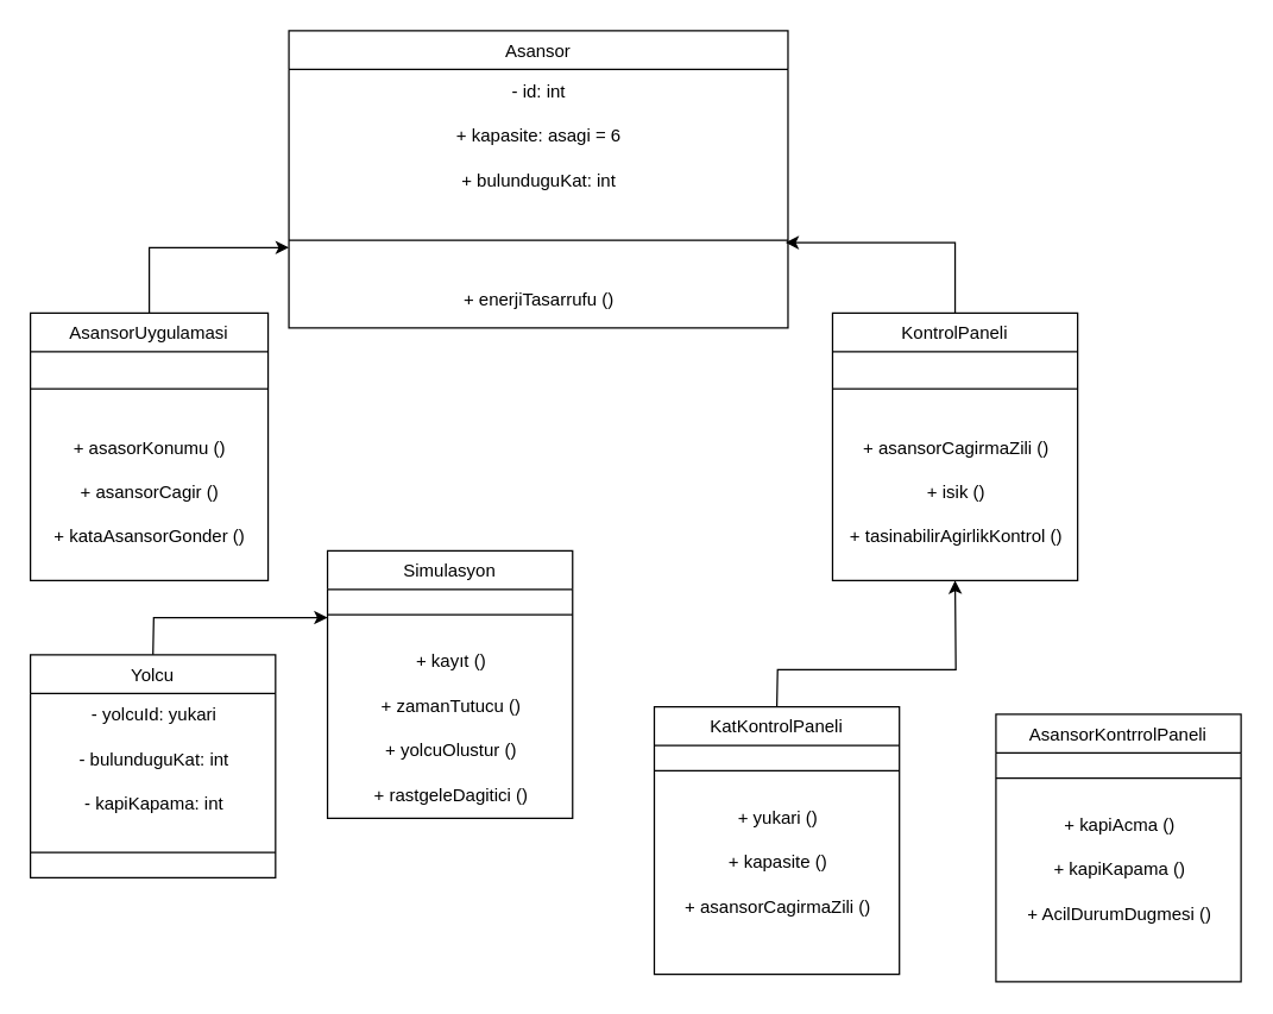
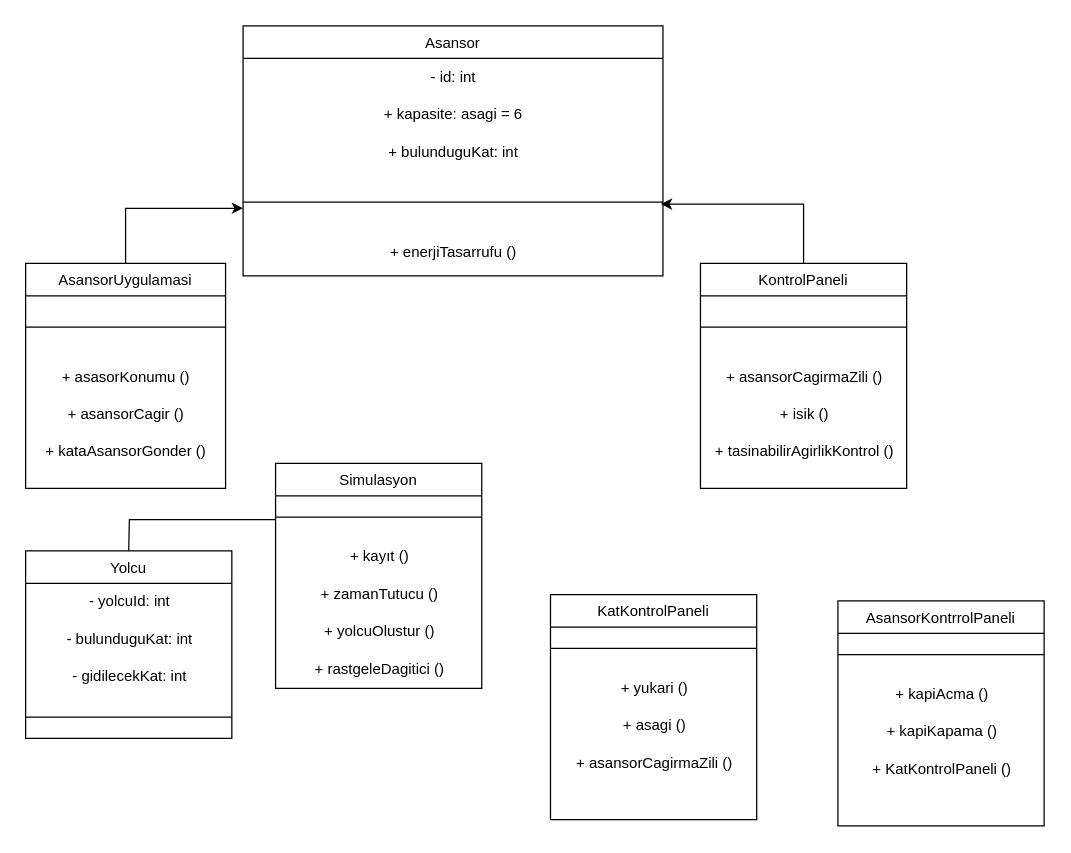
  <mxCell id="0" />
  <mxCell id="1" parent="0" />
  <mxCell id="2" value="Asansor" style="swimlane;fontStyle=0;align=center;verticalAlign=top;childLayout=stackLayout;horizontal=1;startSize=26;horizontalStack=0;resizeParent=1;resizeLast=0;collapsible=1;marginBottom=0;rounded=0;shadow=0;strokeWidth=1;" vertex="1" parent="1"><mxGeometry x="194" y="20" width="336" height="200" as="geometry"><mxRectangle x="130" y="380" width="160" height="26" as="alternateBounds" /></mxGeometry></mxCell>
  <mxCell id="3" value="- id: int" style="text;html=1;align=center;verticalAlign=middle;resizable=0;points=[];autosize=1;strokeColor=none;fillColor=none;" vertex="1" parent="2"><mxGeometry y="26" width="336" height="30" as="geometry" /></mxCell>
  <mxCell id="4" value="+ kapasite: asagi = 6" style="text;html=1;align=center;verticalAlign=middle;resizable=0;points=[];autosize=1;strokeColor=none;fillColor=none;" vertex="1" parent="2"><mxGeometry y="56" width="336" height="30" as="geometry" /></mxCell>
  <mxCell id="5" value="+ bulunduguKat: int" style="text;html=1;align=center;verticalAlign=middle;resizable=0;points=[];autosize=1;strokeColor=none;fillColor=none;" vertex="1" parent="2"><mxGeometry y="86" width="336" height="30" as="geometry" /></mxCell>
  <mxCell id="6" value="" style="line;html=1;strokeWidth=1;align=left;verticalAlign=middle;spacingTop=-1;spacingLeft=3;spacingRight=3;rotatable=0;labelPosition=right;points=[];portConstraint=eastwest;" vertex="1" parent="2"><mxGeometry y="116" width="336" height="50" as="geometry" /></mxCell>
  <mxCell id="7" value="+ enerjiTasarrufu ()" style="text;html=1;align=center;verticalAlign=middle;resizable=0;points=[];autosize=1;strokeColor=none;fillColor=none;" vertex="1" parent="2"><mxGeometry y="166" width="336" height="30" as="geometry" /></mxCell>
  <mxCell id="8" style="edgeStyle=orthogonalEdgeStyle;rounded=0;orthogonalLoop=1;jettySize=auto;html=1;entryX=0.995;entryY=0.531;entryDx=0;entryDy=0;entryPerimeter=0;" edge="1" parent="1" source="9" target="6"><mxGeometry relative="1" as="geometry" /></mxCell>
  <mxCell id="9" value="KontrolPaneli" style="swimlane;fontStyle=0;align=center;verticalAlign=top;childLayout=stackLayout;horizontal=1;startSize=26;horizontalStack=0;resizeParent=1;resizeLast=0;collapsible=1;marginBottom=0;rounded=0;shadow=0;strokeWidth=1;" vertex="1" parent="1"><mxGeometry x="560" y="210" width="165" height="180" as="geometry"><mxRectangle x="130" y="380" width="160" height="26" as="alternateBounds" /></mxGeometry></mxCell>
  <mxCell id="10" value="" style="line;html=1;strokeWidth=1;align=left;verticalAlign=middle;spacingTop=-1;spacingLeft=3;spacingRight=3;rotatable=0;labelPosition=right;points=[];portConstraint=eastwest;" vertex="1" parent="9"><mxGeometry y="26" width="165" height="50" as="geometry" /></mxCell>
  <mxCell id="11" value="+ asansorCagirmaZili ()" style="text;html=1;align=center;verticalAlign=middle;resizable=0;points=[];autosize=1;strokeColor=none;fillColor=none;" vertex="1" parent="9"><mxGeometry y="76" width="165" height="30" as="geometry" /></mxCell>
  <mxCell id="12" value="+ isik ()" style="text;html=1;align=center;verticalAlign=middle;resizable=0;points=[];autosize=1;strokeColor=none;fillColor=none;" vertex="1" parent="9"><mxGeometry y="106" width="165" height="30" as="geometry" /></mxCell>
  <mxCell id="13" value="+ tasinabilirAgirlikKontrol ()" style="text;html=1;align=center;verticalAlign=middle;resizable=0;points=[];autosize=1;strokeColor=none;fillColor=none;" vertex="1" parent="9"><mxGeometry y="136" width="165" height="30" as="geometry" /></mxCell>
  <mxCell id="14" style="edgeStyle=orthogonalEdgeStyle;rounded=0;orthogonalLoop=1;jettySize=auto;html=1;entryX=0;entryY=0.598;entryDx=0;entryDy=0;entryPerimeter=0;" edge="1" parent="1" source="15" target="6"><mxGeometry relative="1" as="geometry" /></mxCell>
  <mxCell id="15" value="AsansorUygulamasi" style="swimlane;fontStyle=0;align=center;verticalAlign=top;childLayout=stackLayout;horizontal=1;startSize=26;horizontalStack=0;resizeParent=1;resizeLast=0;collapsible=1;marginBottom=0;rounded=0;shadow=0;strokeWidth=1;" vertex="1" parent="1"><mxGeometry x="20" y="210" width="160" height="180" as="geometry"><mxRectangle x="130" y="380" width="160" height="26" as="alternateBounds" /></mxGeometry></mxCell>
  <mxCell id="16" value="" style="line;html=1;strokeWidth=1;align=left;verticalAlign=middle;spacingTop=-1;spacingLeft=3;spacingRight=3;rotatable=0;labelPosition=right;points=[];portConstraint=eastwest;" vertex="1" parent="15"><mxGeometry y="26" width="160" height="50" as="geometry" /></mxCell>
  <mxCell id="17" value="+ asasorKonumu ()" style="text;html=1;align=center;verticalAlign=middle;resizable=0;points=[];autosize=1;strokeColor=none;fillColor=none;" vertex="1" parent="15"><mxGeometry y="76" width="160" height="30" as="geometry" /></mxCell>
  <mxCell id="18" value="+ asansorCagir ()" style="text;html=1;align=center;verticalAlign=middle;resizable=0;points=[];autosize=1;strokeColor=none;fillColor=none;" vertex="1" parent="15"><mxGeometry y="106" width="160" height="30" as="geometry" /></mxCell>
  <mxCell id="19" value="+ kataAsansorGonder ()" style="text;html=1;align=center;verticalAlign=middle;resizable=0;points=[];autosize=1;strokeColor=none;fillColor=none;" vertex="1" parent="15"><mxGeometry y="136" width="160" height="30" as="geometry" /></mxCell>
  <mxCell id="20" value="Yolcu" style="swimlane;fontStyle=0;align=center;verticalAlign=top;childLayout=stackLayout;horizontal=1;startSize=26;horizontalStack=0;resizeParent=1;resizeLast=0;collapsible=1;marginBottom=0;rounded=0;shadow=0;strokeWidth=1;" vertex="1" parent="1"><mxGeometry x="20" y="440" width="165" height="150" as="geometry"><mxRectangle x="130" y="380" width="160" height="26" as="alternateBounds" /></mxGeometry></mxCell>
- <mxCell id="21" value="- yolcuId: yukari" style="text;html=1;align=center;verticalAlign=middle;resizable=0;points=[];autosize=1;strokeColor=none;fillColor=none;" vertex="1" parent="20"><mxGeometry y="26" width="165" height="30" as="geometry" /></mxCell>
+ <mxCell id="21" value="- yolcuId: int" style="text;html=1;align=center;verticalAlign=middle;resizable=0;points=[];autosize=1;strokeColor=none;fillColor=none;" vertex="1" parent="20"><mxGeometry y="26" width="165" height="30" as="geometry" /></mxCell>
  <mxCell id="22" value="- bulunduguKat: int" style="text;html=1;align=center;verticalAlign=middle;resizable=0;points=[];autosize=1;strokeColor=none;fillColor=none;" vertex="1" parent="20"><mxGeometry y="56" width="165" height="30" as="geometry" /></mxCell>
- <mxCell id="23" value="- kapiKapama: int" style="text;html=1;align=center;verticalAlign=middle;resizable=0;points=[];autosize=1;strokeColor=none;fillColor=none;" vertex="1" parent="20"><mxGeometry y="86" width="165" height="30" as="geometry" /></mxCell>
+ <mxCell id="23" value="- gidilecekKat: int" style="text;html=1;align=center;verticalAlign=middle;resizable=0;points=[];autosize=1;strokeColor=none;fillColor=none;" vertex="1" parent="20"><mxGeometry y="86" width="165" height="30" as="geometry" /></mxCell>
  <mxCell id="24" value="" style="line;html=1;strokeWidth=1;align=left;verticalAlign=middle;spacingTop=-1;spacingLeft=3;spacingRight=3;rotatable=0;labelPosition=right;points=[];portConstraint=eastwest;" vertex="1" parent="20"><mxGeometry y="116" width="165" height="34" as="geometry" /></mxCell>
  <mxCell id="25" value="Simulasyon" style="swimlane;fontStyle=0;align=center;verticalAlign=top;childLayout=stackLayout;horizontal=1;startSize=26;horizontalStack=0;resizeParent=1;resizeLast=0;collapsible=1;marginBottom=0;rounded=0;shadow=0;strokeWidth=1;" vertex="1" parent="1"><mxGeometry x="220" y="370" width="165" height="180" as="geometry"><mxRectangle x="130" y="380" width="160" height="26" as="alternateBounds" /></mxGeometry></mxCell>
  <mxCell id="26" value="" style="line;html=1;strokeWidth=1;align=left;verticalAlign=middle;spacingTop=-1;spacingLeft=3;spacingRight=3;rotatable=0;labelPosition=right;points=[];portConstraint=eastwest;" vertex="1" parent="25"><mxGeometry y="26" width="165" height="34" as="geometry" /></mxCell>
  <mxCell id="27" value="+ kayıt ()" style="text;html=1;align=center;verticalAlign=middle;resizable=0;points=[];autosize=1;strokeColor=none;fillColor=none;" vertex="1" parent="25"><mxGeometry y="60" width="165" height="30" as="geometry" /></mxCell>
  <mxCell id="28" value="+ zamanTutucu ()" style="text;html=1;align=center;verticalAlign=middle;resizable=0;points=[];autosize=1;strokeColor=none;fillColor=none;" vertex="1" parent="25"><mxGeometry y="90" width="165" height="30" as="geometry" /></mxCell>
  <mxCell id="29" value="+ yolcuOlustur ()" style="text;html=1;align=center;verticalAlign=middle;resizable=0;points=[];autosize=1;strokeColor=none;fillColor=none;" vertex="1" parent="25"><mxGeometry y="120" width="165" height="30" as="geometry" /></mxCell>
  <mxCell id="30" value="+ rastgeleDagitici ()" style="text;html=1;align=center;verticalAlign=middle;resizable=0;points=[];autosize=1;strokeColor=none;fillColor=none;" vertex="1" parent="25"><mxGeometry y="150" width="165" height="30" as="geometry" /></mxCell>
- <mxCell id="31" value="" style="endArrow=classic;html=1;rounded=0;exitX=0.5;exitY=0;exitDx=0;exitDy=0;entryX=0;entryY=0.25;entryDx=0;entryDy=0;" edge="1" parent="1" source="20" target="25"><mxGeometry width="50" height="50" relative="1" as="geometry"><mxPoint x="240" y="620" as="sourcePoint" /><mxPoint x="100" y="400" as="targetPoint" /><Array as="points"><mxPoint x="103" y="415" /></Array></mxGeometry></mxCell>
+ <mxCell id="31" value="" style="endArrow=none;html=1;rounded=0;exitX=0.5;exitY=0;exitDx=0;exitDy=0;entryX=0;entryY=0.25;entryDx=0;entryDy=0;" edge="1" parent="1" source="20" target="25"><mxGeometry width="50" height="50" relative="1" as="geometry"><mxPoint x="240" y="620" as="sourcePoint" /><mxPoint x="100" y="400" as="targetPoint" /><Array as="points"><mxPoint x="103" y="415" /></Array></mxGeometry></mxCell>
  <mxCell id="32" value="KatKontrolPaneli" style="swimlane;fontStyle=0;align=center;verticalAlign=top;childLayout=stackLayout;horizontal=1;startSize=26;horizontalStack=0;resizeParent=1;resizeLast=0;collapsible=1;marginBottom=0;rounded=0;shadow=0;strokeWidth=1;" vertex="1" parent="1"><mxGeometry x="440" y="475" width="165" height="180" as="geometry"><mxRectangle x="130" y="380" width="160" height="26" as="alternateBounds" /></mxGeometry></mxCell>
  <mxCell id="33" value="" style="line;html=1;strokeWidth=1;align=left;verticalAlign=middle;spacingTop=-1;spacingLeft=3;spacingRight=3;rotatable=0;labelPosition=right;points=[];portConstraint=eastwest;" vertex="1" parent="32"><mxGeometry y="26" width="165" height="34" as="geometry" /></mxCell>
  <mxCell id="34" value="+ yukari ()" style="text;html=1;align=center;verticalAlign=middle;resizable=0;points=[];autosize=1;strokeColor=none;fillColor=none;" vertex="1" parent="32"><mxGeometry y="60" width="165" height="30" as="geometry" /></mxCell>
- <mxCell id="35" value="+ kapasite ()" style="text;html=1;align=center;verticalAlign=middle;resizable=0;points=[];autosize=1;strokeColor=none;fillColor=none;" vertex="1" parent="32"><mxGeometry y="90" width="165" height="30" as="geometry" /></mxCell>
+ <mxCell id="35" value="+ asagi ()" style="text;html=1;align=center;verticalAlign=middle;resizable=0;points=[];autosize=1;strokeColor=none;fillColor=none;" vertex="1" parent="32"><mxGeometry y="90" width="165" height="30" as="geometry" /></mxCell>
  <mxCell id="36" value="+ asansorCagirmaZili ()" style="text;html=1;align=center;verticalAlign=middle;resizable=0;points=[];autosize=1;strokeColor=none;fillColor=none;" vertex="1" parent="32"><mxGeometry y="120" width="165" height="30" as="geometry" /></mxCell>
  <mxCell id="37" value="AsansorKontrrolPaneli" style="swimlane;fontStyle=0;align=center;verticalAlign=top;childLayout=stackLayout;horizontal=1;startSize=26;horizontalStack=0;resizeParent=1;resizeLast=0;collapsible=1;marginBottom=0;rounded=0;shadow=0;strokeWidth=1;" vertex="1" parent="1"><mxGeometry x="670" y="480" width="165" height="180" as="geometry"><mxRectangle x="130" y="380" width="160" height="26" as="alternateBounds" /></mxGeometry></mxCell>
  <mxCell id="38" value="" style="line;html=1;strokeWidth=1;align=left;verticalAlign=middle;spacingTop=-1;spacingLeft=3;spacingRight=3;rotatable=0;labelPosition=right;points=[];portConstraint=eastwest;" vertex="1" parent="37"><mxGeometry y="26" width="165" height="34" as="geometry" /></mxCell>
  <mxCell id="39" value="+ kapiAcma ()" style="text;html=1;align=center;verticalAlign=middle;resizable=0;points=[];autosize=1;strokeColor=none;fillColor=none;" vertex="1" parent="37"><mxGeometry y="60" width="165" height="30" as="geometry" /></mxCell>
  <mxCell id="40" value="+ kapiKapama ()" style="text;html=1;align=center;verticalAlign=middle;resizable=0;points=[];autosize=1;strokeColor=none;fillColor=none;" vertex="1" parent="37"><mxGeometry y="90" width="165" height="30" as="geometry" /></mxCell>
- <mxCell id="41" value="+ AcilDurumDugmesi ()" style="text;html=1;align=center;verticalAlign=middle;resizable=0;points=[];autosize=1;strokeColor=none;fillColor=none;" vertex="1" parent="37"><mxGeometry y="120" width="165" height="30" as="geometry" /></mxCell>
- <mxCell id="42" value="" style="endArrow=classic;html=1;rounded=0;exitX=0.5;exitY=0;exitDx=0;exitDy=0;entryX=0.5;entryY=1;entryDx=0;entryDy=0;" edge="1" parent="1" source="32" target="9"><mxGeometry width="50" height="50" relative="1" as="geometry"><mxPoint x="510" y="570" as="sourcePoint" /><mxPoint x="560" y="520" as="targetPoint" /><Array as="points"><mxPoint x="523" y="450" /><mxPoint x="643" y="450" /></Array></mxGeometry></mxCell>
+ <mxCell id="41" value="+ KatKontrolPaneli ()" style="text;html=1;align=center;verticalAlign=middle;resizable=0;points=[];autosize=1;strokeColor=none;fillColor=none;" vertex="1" parent="37"><mxGeometry y="120" width="165" height="30" as="geometry" /></mxCell>
